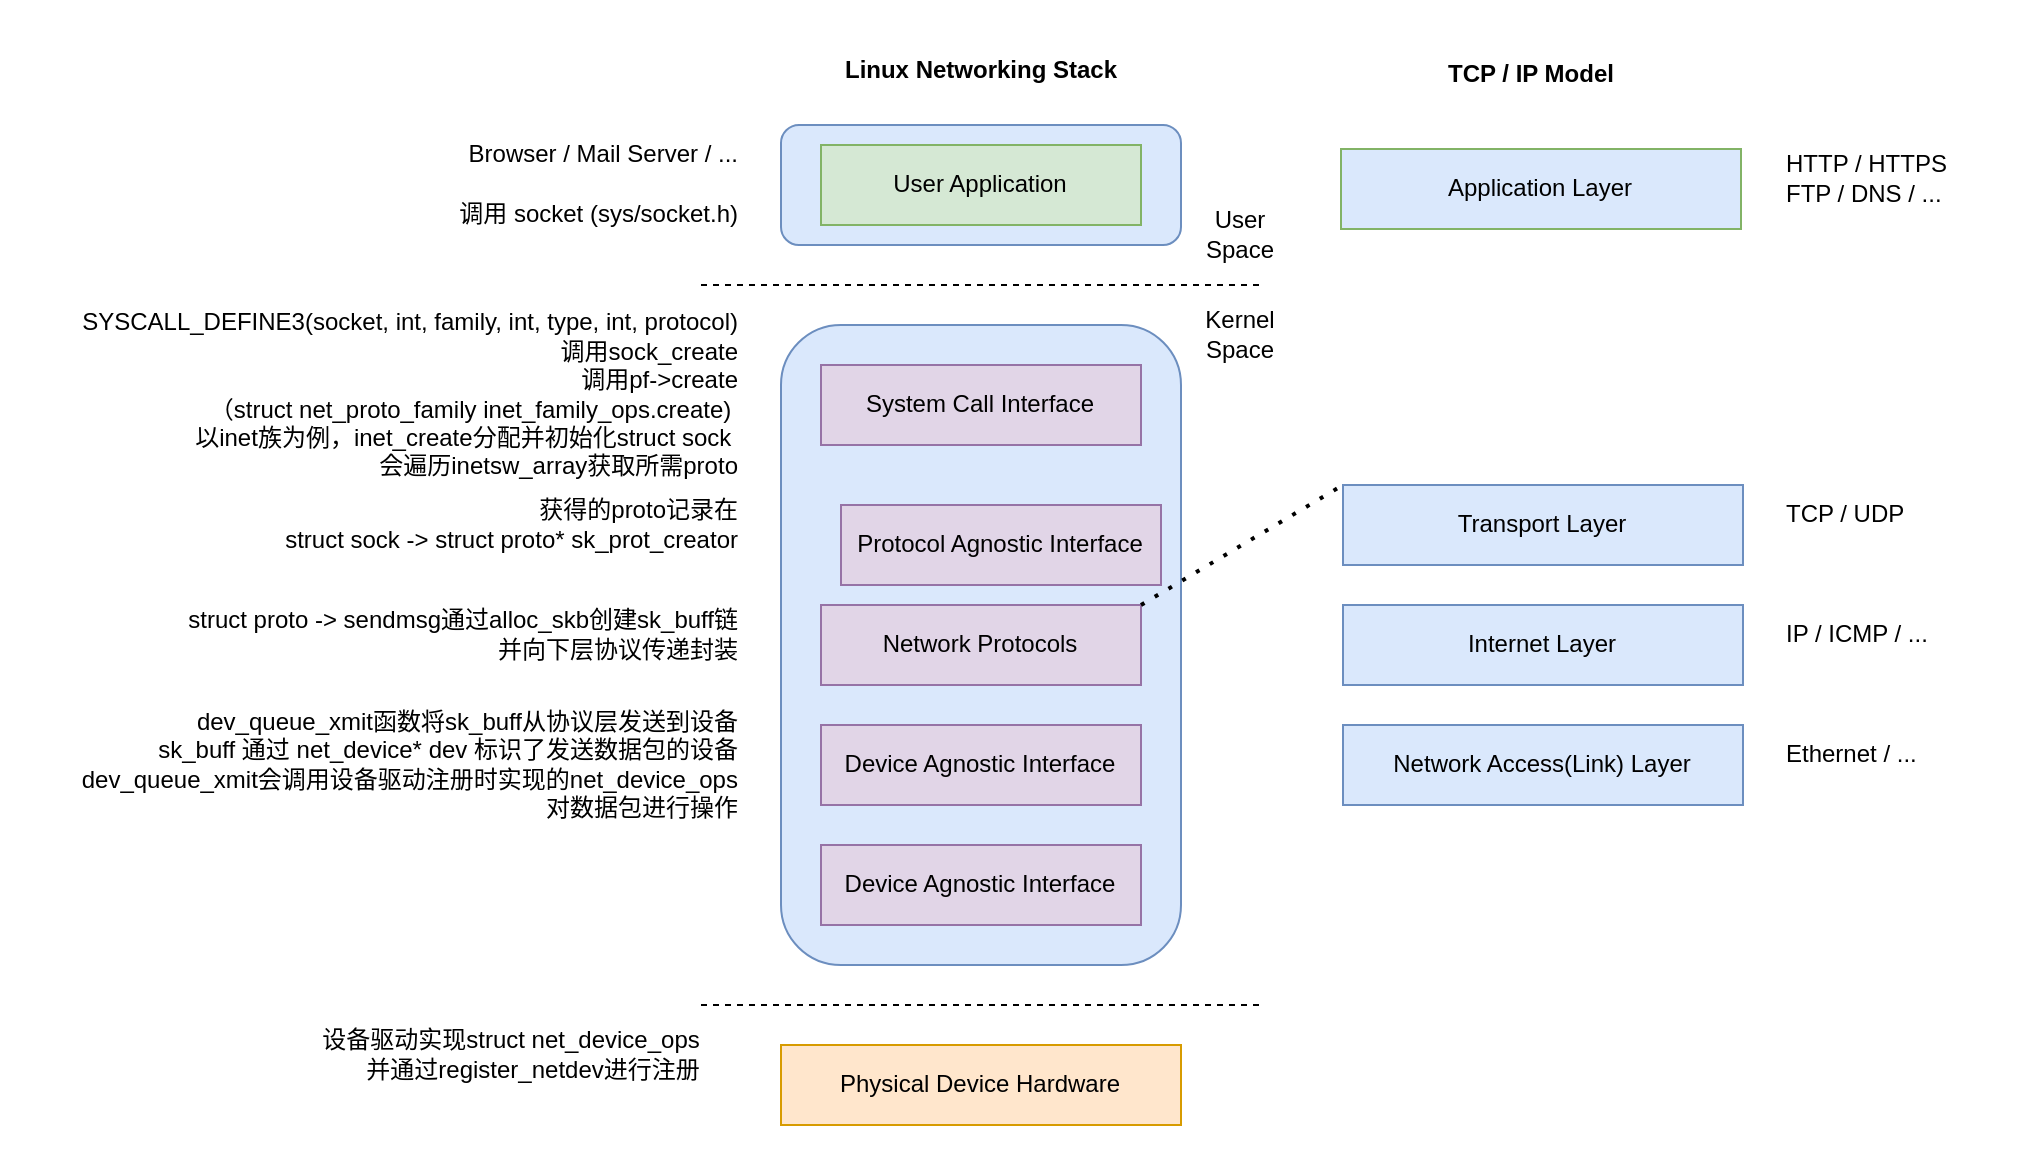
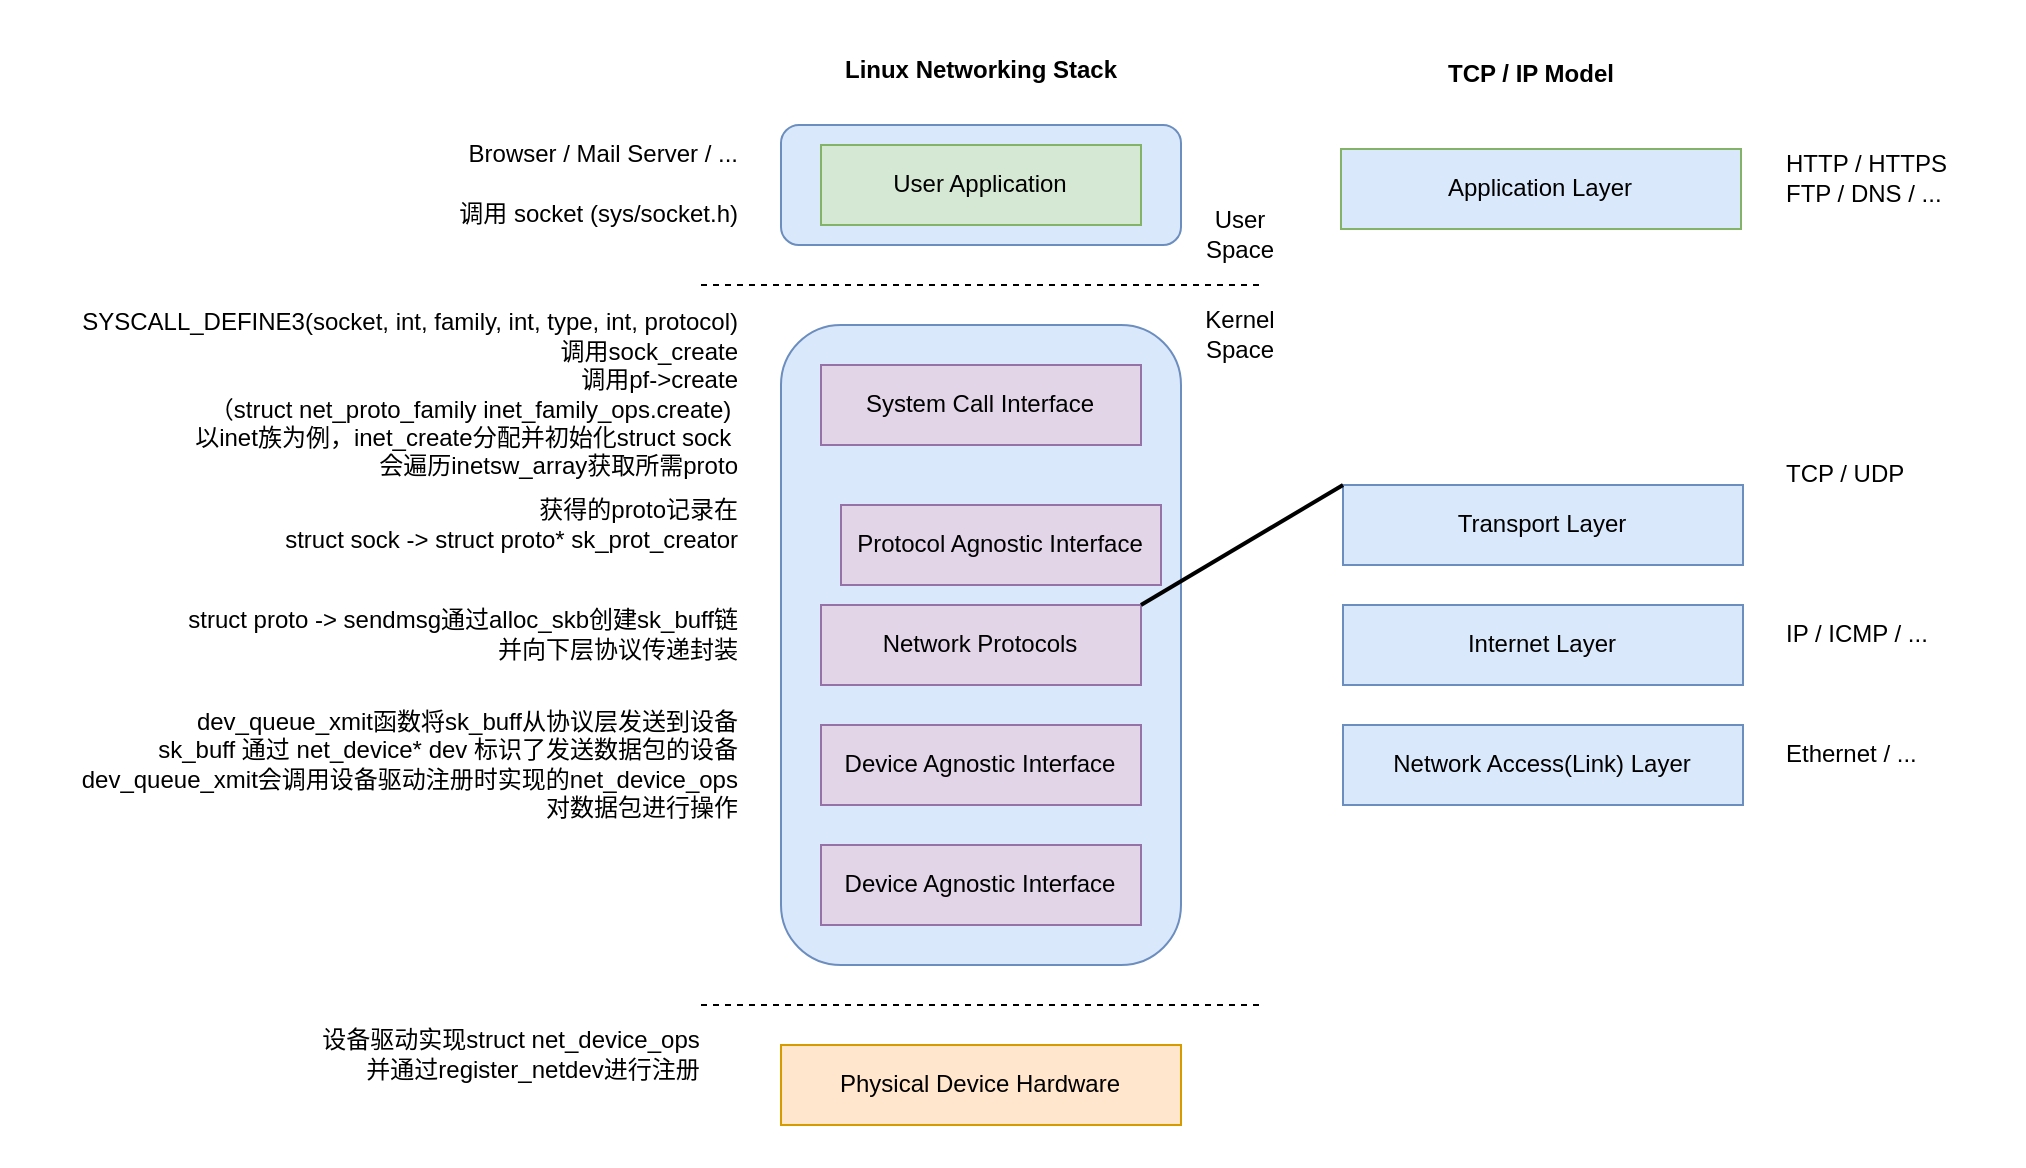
  <mxCell id="0" />
  <mxCell id="1" parent="0" />
  <mxCell id="2" value="" style="rounded=1;whiteSpace=wrap;html=1;fillColor=#dae8fc;strokeColor=#6c8ebf;" vertex="1" parent="1"><mxGeometry x="390" y="62" width="200" height="60" as="geometry" /></mxCell>
  <mxCell id="3" value="User Application" style="rounded=0;whiteSpace=wrap;html=1;fillColor=#d5e8d4;strokeColor=#82b366;" vertex="1" parent="1"><mxGeometry x="410" y="72" width="160" height="40" as="geometry" /></mxCell>
  <mxCell id="4" value="" style="rounded=1;whiteSpace=wrap;html=1;fillColor=#dae8fc;strokeColor=#6c8ebf;" vertex="1" parent="1"><mxGeometry x="390" y="162" width="200" height="320" as="geometry" /></mxCell>
  <mxCell id="5" value="System Call Interface" style="rounded=0;whiteSpace=wrap;html=1;fillColor=#e1d5e7;strokeColor=#9673a6;" vertex="1" parent="1"><mxGeometry x="410" y="182" width="160" height="40" as="geometry" /></mxCell>
  <mxCell id="6" value="Protocol Agnostic Interface" style="rounded=0;whiteSpace=wrap;html=1;fillColor=#e1d5e7;strokeColor=#9673a6;" vertex="1" parent="1"><mxGeometry x="420" y="252" width="160" height="40" as="geometry" /></mxCell>
  <mxCell id="7" value="Network Protocols" style="rounded=0;whiteSpace=wrap;html=1;fillColor=#e1d5e7;strokeColor=#9673a6;" vertex="1" parent="1"><mxGeometry x="410" y="302" width="160" height="40" as="geometry" /></mxCell>
  <mxCell id="8" value="Device Agnostic Interface" style="rounded=0;whiteSpace=wrap;html=1;fillColor=#e1d5e7;strokeColor=#9673a6;" vertex="1" parent="1"><mxGeometry x="410" y="362" width="160" height="40" as="geometry" /></mxCell>
  <mxCell id="9" value="Device Agnostic Interface" style="rounded=0;whiteSpace=wrap;html=1;fillColor=#e1d5e7;strokeColor=#9673a6;" vertex="1" parent="1"><mxGeometry x="410" y="422" width="160" height="40" as="geometry" /></mxCell>
  <mxCell id="10" value="Physical Device Hardware" style="rounded=0;whiteSpace=wrap;html=1;fillColor=#ffe6cc;strokeColor=#d79b00;" vertex="1" parent="1"><mxGeometry x="390" y="522" width="200" height="40" as="geometry" /></mxCell>
  <mxCell id="11" value="" style="endArrow=none;dashed=1;html=1;rounded=0;" edge="1" parent="1"><mxGeometry width="50" height="50" relative="1" as="geometry"><mxPoint x="350" y="142" as="sourcePoint" /><mxPoint x="630" y="142" as="targetPoint" /></mxGeometry></mxCell>
  <mxCell id="12" value="" style="endArrow=none;dashed=1;html=1;rounded=0;" edge="1" parent="1"><mxGeometry width="50" height="50" relative="1" as="geometry"><mxPoint x="350" y="502" as="sourcePoint" /><mxPoint x="630" y="502" as="targetPoint" /></mxGeometry></mxCell>
  <mxCell id="13" value="Application Layer" style="rounded=0;whiteSpace=wrap;html=1;fillColor=#dae8fc;strokeColor=#82b366;" vertex="1" parent="1"><mxGeometry x="670" y="74" width="200" height="40" as="geometry" /></mxCell>
  <mxCell id="14" value="Transport Layer" style="rounded=0;whiteSpace=wrap;html=1;fillColor=#dae8fc;strokeColor=#6c8ebf;" vertex="1" parent="1"><mxGeometry x="671" y="242" width="200" height="40" as="geometry" /></mxCell>
  <mxCell id="15" value="Internet Layer" style="rounded=0;whiteSpace=wrap;html=1;fillColor=#dae8fc;strokeColor=#6c8ebf;" vertex="1" parent="1"><mxGeometry x="671" y="302" width="200" height="40" as="geometry" /></mxCell>
  <mxCell id="16" value="Network Access(Link) Layer" style="rounded=0;whiteSpace=wrap;html=1;fillColor=#dae8fc;strokeColor=#6c8ebf;" vertex="1" parent="1"><mxGeometry x="671" y="362" width="200" height="40" as="geometry" /></mxCell>
  <mxCell id="17" value="User Space" style="text;html=1;align=center;verticalAlign=middle;whiteSpace=wrap;rounded=0;" vertex="1" parent="1"><mxGeometry x="590" y="102" width="60" height="30" as="geometry" /></mxCell>
  <mxCell id="18" value="HTTP / HTTPS&amp;nbsp;&lt;div&gt;&lt;span style=&quot;background-color: initial;&quot;&gt;FTP / DNS / ...&lt;/span&gt;&lt;/div&gt;" style="text;html=1;align=left;verticalAlign=middle;whiteSpace=wrap;rounded=0;" vertex="1" parent="1"><mxGeometry x="891" y="74" width="100" height="30" as="geometry" /></mxCell>
- <mxCell id="19" value="" style="endArrow=none;dashed=1;html=1;dashPattern=1 3;strokeWidth=2;rounded=0;exitX=1;exitY=0;exitDx=0;exitDy=0;entryX=0;entryY=0;entryDx=0;entryDy=0;" edge="1" parent="1" source="7" target="14"><mxGeometry width="50" height="50" relative="1" as="geometry"><mxPoint x="660" y="342" as="sourcePoint" /><mxPoint x="710" y="292" as="targetPoint" /></mxGeometry></mxCell>
+ <mxCell id="19" value="" style="endArrow=none;dashed=0;html=1;dashPattern=1 3;strokeWidth=2;rounded=0;exitX=1;exitY=0;exitDx=0;exitDy=0;entryX=0;entryY=0;entryDx=0;entryDy=0;" edge="1" parent="1" source="7" target="14"><mxGeometry width="50" height="50" relative="1" as="geometry"><mxPoint x="660" y="342" as="sourcePoint" /><mxPoint x="710" y="292" as="targetPoint" /></mxGeometry></mxCell>
  <mxCell id="20" value="Kernel Space" style="text;html=1;align=center;verticalAlign=middle;whiteSpace=wrap;rounded=0;" vertex="1" parent="1"><mxGeometry x="590" y="152" width="60" height="30" as="geometry" /></mxCell>
  <mxCell id="21" value="调用 socket (sys/socket.h&lt;span style=&quot;background-color: initial;&quot;&gt;)&lt;/span&gt;" style="text;html=1;align=right;verticalAlign=middle;resizable=0;points=[];autosize=1;strokeColor=none;fillColor=none;" vertex="1" parent="1"><mxGeometry x="210" y="92" width="160" height="30" as="geometry" /></mxCell>
- <mxCell id="22" value="TCP / UDP" style="text;html=1;align=left;verticalAlign=middle;whiteSpace=wrap;rounded=0;" vertex="1" parent="1"><mxGeometry x="891" y="242" width="100" height="30" as="geometry" /></mxCell>
+ <mxCell id="22" value="TCP / UDP" style="text;html=1;align=left;verticalAlign=middle;whiteSpace=wrap;rounded=0;" vertex="1" parent="1"><mxGeometry x="891" y="222" width="100" height="30" as="geometry" /></mxCell>
  <mxCell id="23" value="IP / ICMP / ..." style="text;html=1;align=left;verticalAlign=middle;whiteSpace=wrap;rounded=0;" vertex="1" parent="1"><mxGeometry x="891" y="302" width="100" height="30" as="geometry" /></mxCell>
  <mxCell id="24" value="Ethernet / ..." style="text;html=1;align=left;verticalAlign=middle;whiteSpace=wrap;rounded=0;" vertex="1" parent="1"><mxGeometry x="891" y="362" width="100" height="30" as="geometry" /></mxCell>
  <mxCell id="25" value="&lt;b&gt;Linux Networking Stack&lt;/b&gt;" style="text;html=1;align=center;verticalAlign=middle;resizable=0;points=[];autosize=1;strokeColor=none;fillColor=none;" vertex="1" parent="1"><mxGeometry x="410" y="20" width="160" height="30" as="geometry" /></mxCell>
  <mxCell id="26" value="&lt;b&gt;TCP / IP Model&lt;/b&gt;" style="text;html=1;align=center;verticalAlign=middle;resizable=0;points=[];autosize=1;strokeColor=none;fillColor=none;" vertex="1" parent="1"><mxGeometry x="710" y="22" width="110" height="30" as="geometry" /></mxCell>
  <mxCell id="27" value="Browser / Mail Server / ..." style="text;html=1;align=right;verticalAlign=middle;resizable=0;points=[];autosize=1;strokeColor=none;fillColor=none;" vertex="1" parent="1"><mxGeometry x="210" y="62" width="160" height="30" as="geometry" /></mxCell>
  <mxCell id="28" value="&lt;div&gt;dev_queue_xmit函数将sk_buff从协议层发送到设备&lt;/div&gt;&lt;div style=&quot;&quot;&gt;sk_buff 通过 net_device* dev 标识了发送数据包的设备&lt;/div&gt;&lt;div style=&quot;&quot;&gt;dev_queue_xmit会调用设备驱动注册时实现的net_device_ops&lt;/div&gt;&lt;div style=&quot;&quot;&gt;对数据包进行操作&lt;/div&gt;" style="text;html=1;align=right;verticalAlign=middle;resizable=0;points=[];autosize=1;strokeColor=none;fillColor=none;" vertex="1" parent="1"><mxGeometry x="20" y="347" width="350" height="70" as="geometry" /></mxCell>
  <mxCell id="29" value="SYSCALL_DEFINE3(socket, int, family, int, type, int, protocol)&lt;div&gt;调用sock_create&lt;/div&gt;&lt;div&gt;调用pf-&amp;gt;create&lt;/div&gt;&lt;div&gt;（struct net_proto_family inet_family_ops.create)&amp;nbsp;&lt;/div&gt;&lt;div&gt;以inet族为例，inet_create分配并初始化struct sock&amp;nbsp;&lt;/div&gt;&lt;div&gt;会&lt;span style=&quot;background-color: initial;&quot;&gt;遍历inetsw_array获取所需proto&lt;/span&gt;&lt;/div&gt;" style="text;html=1;align=right;verticalAlign=middle;resizable=0;points=[];autosize=1;strokeColor=none;fillColor=none;" vertex="1" parent="1"><mxGeometry x="20" y="147" width="350" height="100" as="geometry" /></mxCell>
  <mxCell id="30" value="&lt;div&gt;&lt;span style=&quot;background-color: initial;&quot;&gt;获得的proto记录在&lt;/span&gt;&lt;/div&gt;&lt;div&gt;&lt;span style=&quot;background-color: initial;&quot;&gt;struct sock&amp;nbsp;&lt;/span&gt;&lt;span style=&quot;background-color: initial;&quot;&gt;-&amp;gt; struct proto* sk_prot_creator&lt;/span&gt;&lt;/div&gt;" style="text;html=1;align=right;verticalAlign=middle;resizable=0;points=[];autosize=1;strokeColor=none;fillColor=none;" vertex="1" parent="1"><mxGeometry x="120" y="242" width="250" height="40" as="geometry" /></mxCell>
  <mxCell id="31" value="&lt;div style=&quot;&quot;&gt;&lt;span style=&quot;background-color: initial;&quot;&gt;struct proto -&amp;gt; sendmsg通过alloc_skb创建sk_buff链&lt;/span&gt;&lt;/div&gt;&lt;div style=&quot;&quot;&gt;&lt;span style=&quot;background-color: initial;&quot;&gt;并向下层协议传递封装&lt;/span&gt;&lt;/div&gt;" style="text;html=1;align=right;verticalAlign=middle;resizable=0;points=[];autosize=1;strokeColor=none;fillColor=none;" vertex="1" parent="1"><mxGeometry x="70" y="297" width="300" height="40" as="geometry" /></mxCell>
  <mxCell id="32" value="&lt;div&gt;设备驱动实现struct net_device_ops&lt;/div&gt;&lt;div style=&quot;text-align: right;&quot;&gt;并通过register_netdev进行注册&lt;/div&gt;" style="text;html=1;align=center;verticalAlign=middle;resizable=0;points=[];autosize=1;strokeColor=none;fillColor=none;" vertex="1" parent="1"><mxGeometry x="150" y="507" width="210" height="40" as="geometry" /></mxCell>
